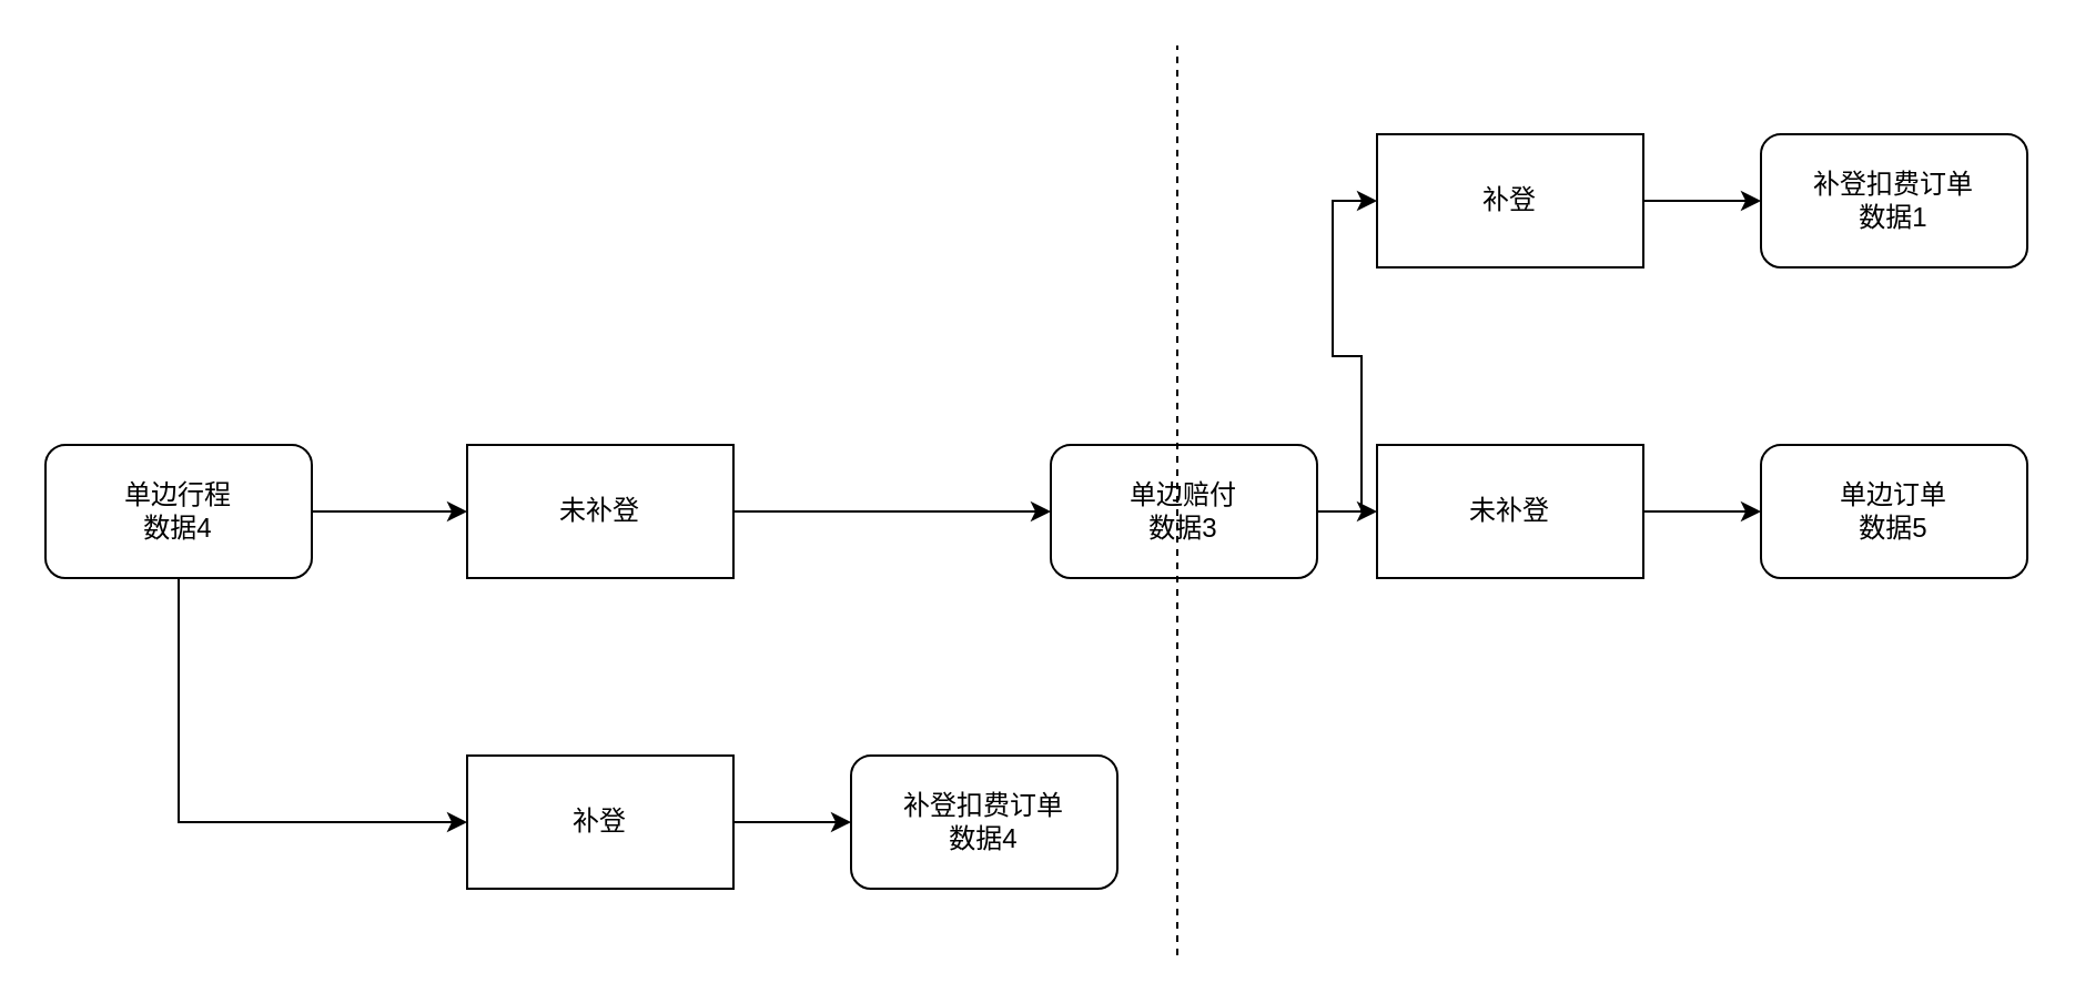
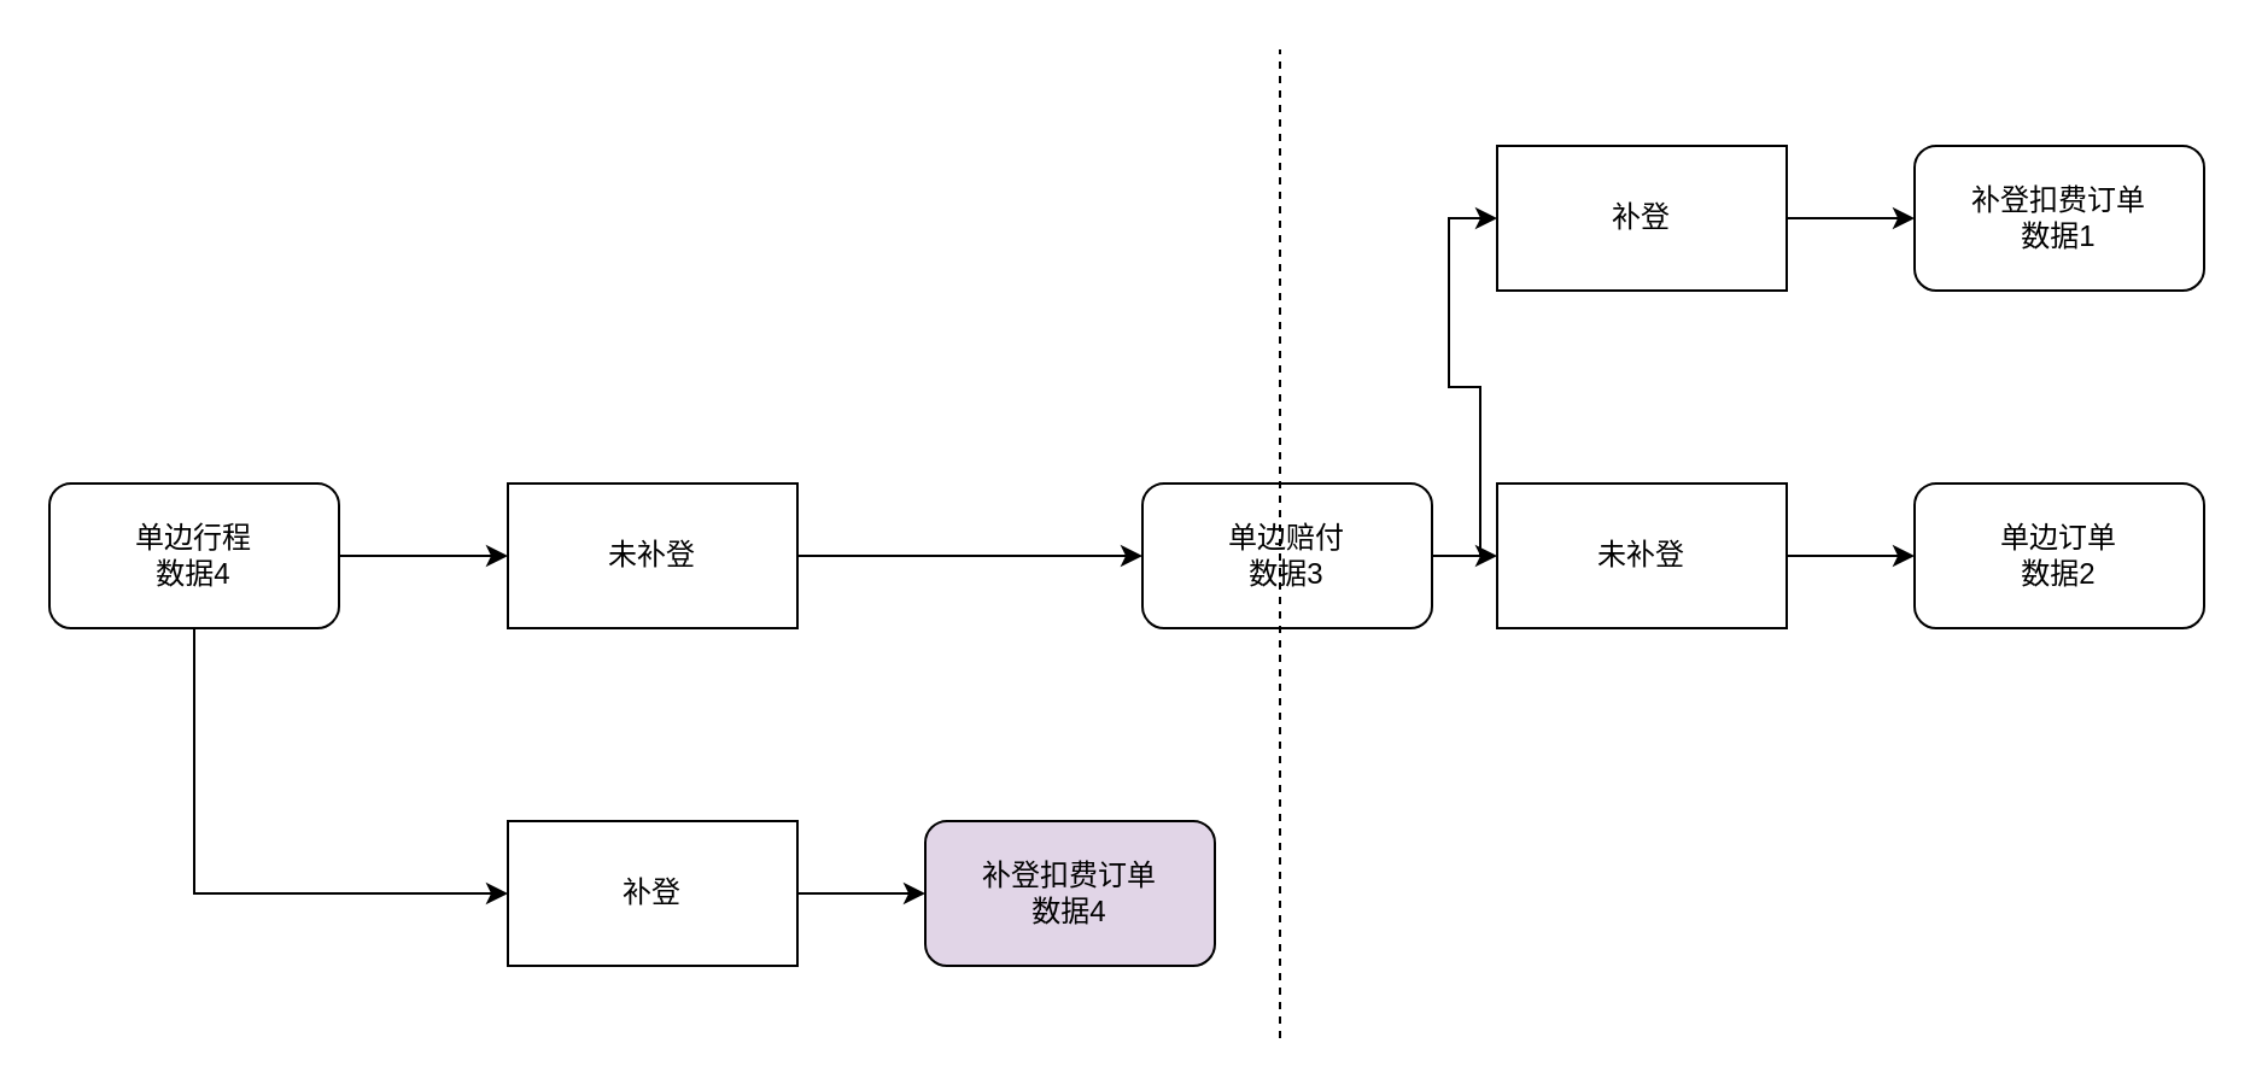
  <mxCell id="0" />
  <mxCell id="1" parent="0" />
  <mxCell id="2" style="edgeStyle=orthogonalEdgeStyle;rounded=0;orthogonalLoop=1;jettySize=auto;html=1;exitX=1;exitY=0.5;exitDx=0;exitDy=0;entryX=0;entryY=0.5;entryDx=0;entryDy=0;" edge="1" parent="1" source="4" target="6"><mxGeometry relative="1" as="geometry" /></mxCell>
  <mxCell id="3" style="edgeStyle=orthogonalEdgeStyle;rounded=0;orthogonalLoop=1;jettySize=auto;html=1;exitX=0.5;exitY=1;exitDx=0;exitDy=0;entryX=0;entryY=0.5;entryDx=0;entryDy=0;" edge="1" parent="1" source="4" target="8"><mxGeometry relative="1" as="geometry" /></mxCell>
  <mxCell id="4" value="单边行程&lt;br&gt;数据4&lt;br&gt;" style="rounded=1;whiteSpace=wrap;html=1;" vertex="1" parent="1"><mxGeometry x="20" y="200" width="120" height="60" as="geometry" /></mxCell>
  <mxCell id="5" style="edgeStyle=orthogonalEdgeStyle;rounded=0;orthogonalLoop=1;jettySize=auto;html=1;exitX=1;exitY=0.5;exitDx=0;exitDy=0;entryX=0;entryY=0.5;entryDx=0;entryDy=0;" edge="1" parent="1" source="6" target="17"><mxGeometry relative="1" as="geometry" /></mxCell>
  <mxCell id="6" value="未补登" style="rounded=0;whiteSpace=wrap;html=1;" vertex="1" parent="1"><mxGeometry x="210" y="200" width="120" height="60" as="geometry" /></mxCell>
  <mxCell id="7" style="edgeStyle=orthogonalEdgeStyle;rounded=0;orthogonalLoop=1;jettySize=auto;html=1;exitX=1;exitY=0.5;exitDx=0;exitDy=0;entryX=0;entryY=0.5;entryDx=0;entryDy=0;" edge="1" parent="1" source="8" target="9"><mxGeometry relative="1" as="geometry" /></mxCell>
  <mxCell id="8" value="补登" style="rounded=0;whiteSpace=wrap;html=1;" vertex="1" parent="1"><mxGeometry x="210" y="340" width="120" height="60" as="geometry" /></mxCell>
- <mxCell id="9" value="补登扣费订单&lt;br&gt;数据4&lt;br&gt;" style="rounded=1;whiteSpace=wrap;html=1;" vertex="1" parent="1"><mxGeometry x="383" y="340" width="120" height="60" as="geometry" /></mxCell>
+ <mxCell id="9" value="补登扣费订单&lt;br&gt;数据4&lt;br&gt;" style="rounded=1;whiteSpace=wrap;html=1;fillColor=#e1d5e7;" vertex="1" parent="1"><mxGeometry x="383" y="340" width="120" height="60" as="geometry" /></mxCell>
  <mxCell id="10" style="edgeStyle=orthogonalEdgeStyle;rounded=0;orthogonalLoop=1;jettySize=auto;html=1;exitX=1;exitY=0.5;exitDx=0;exitDy=0;entryX=0;entryY=0.5;entryDx=0;entryDy=0;" edge="1" parent="1" source="11" target="18"><mxGeometry relative="1" as="geometry" /></mxCell>
  <mxCell id="11" value="未补登" style="rounded=0;whiteSpace=wrap;html=1;" vertex="1" parent="1"><mxGeometry x="620" y="200" width="120" height="60" as="geometry" /></mxCell>
  <mxCell id="12" style="edgeStyle=orthogonalEdgeStyle;rounded=0;orthogonalLoop=1;jettySize=auto;html=1;exitX=1;exitY=0.5;exitDx=0;exitDy=0;" edge="1" parent="1" source="13" target="14"><mxGeometry relative="1" as="geometry" /></mxCell>
  <mxCell id="13" value="补登" style="rounded=0;whiteSpace=wrap;html=1;" vertex="1" parent="1"><mxGeometry x="620" y="60" width="120" height="60" as="geometry" /></mxCell>
  <mxCell id="14" value="补登扣费订单&lt;br&gt;数据1&lt;br&gt;" style="rounded=1;whiteSpace=wrap;html=1;" vertex="1" parent="1"><mxGeometry x="793" y="60" width="120" height="60" as="geometry" /></mxCell>
  <mxCell id="15" style="edgeStyle=orthogonalEdgeStyle;rounded=0;orthogonalLoop=1;jettySize=auto;html=1;exitX=1;exitY=0.5;exitDx=0;exitDy=0;entryX=0;entryY=0.5;entryDx=0;entryDy=0;" edge="1" parent="1" source="17" target="11"><mxGeometry relative="1" as="geometry" /></mxCell>
  <mxCell id="16" style="edgeStyle=orthogonalEdgeStyle;rounded=0;orthogonalLoop=1;jettySize=auto;html=1;exitX=1;exitY=0.5;exitDx=0;exitDy=0;entryX=0;entryY=0.5;entryDx=0;entryDy=0;" edge="1" parent="1" source="17" target="13"><mxGeometry relative="1" as="geometry" /></mxCell>
  <mxCell id="17" value="单边赔付&lt;br&gt;数据3&lt;br&gt;" style="rounded=1;whiteSpace=wrap;html=1;" vertex="1" parent="1"><mxGeometry x="473" y="200" width="120" height="60" as="geometry" /></mxCell>
- <mxCell id="18" value="单边订单&lt;br&gt;数据5&lt;br&gt;" style="rounded=1;whiteSpace=wrap;html=1;" vertex="1" parent="1"><mxGeometry x="793" y="200" width="120" height="60" as="geometry" /></mxCell>
+ <mxCell id="18" value="单边订单&lt;br&gt;数据2&lt;br&gt;" style="rounded=1;whiteSpace=wrap;html=1;" vertex="1" parent="1"><mxGeometry x="793" y="200" width="120" height="60" as="geometry" /></mxCell>
  <mxCell id="19" value="" style="endArrow=none;dashed=1;html=1;" edge="1" parent="1"><mxGeometry width="50" height="50" relative="1" as="geometry"><mxPoint x="530" y="430" as="sourcePoint" /><mxPoint x="530" y="20" as="targetPoint" /></mxGeometry></mxCell>
